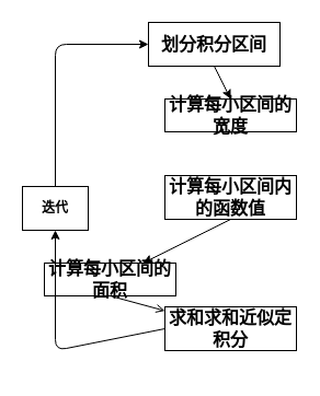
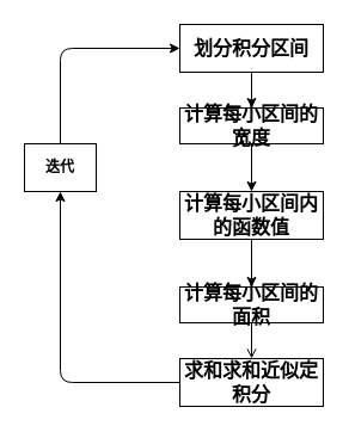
  <mxCell id="0" />
  <mxCell id="1" parent="0" />
  <mxCell id="2" style="edgeStyle=none;html=1;exitX=0.5;exitY=1;exitDx=0;exitDy=0;entryX=0.5;entryY=0;entryDx=0;entryDy=0;" edge="1" parent="1" source="3" target="5"><mxGeometry relative="1" as="geometry" /></mxCell>
- <mxCell id="3" value="&lt;b&gt;&lt;span style=&quot;font-size:12.0pt;font-family:宋体;&lt;br/&gt;mso-bidi-font-family:宋体;mso-font-kerning:1.0pt;mso-ansi-language:EN-US;&lt;br/&gt;mso-fareast-language:ZH-CN;mso-bidi-language:AR-SA&quot;&gt;划分积分区间&lt;/span&gt;&lt;/b&gt;" style="whiteSpace=wrap;html=1;" vertex="1" parent="1"><mxGeometry x="135" y="20" width="120" height="40" as="geometry" /></mxCell>
+ <mxCell id="3" value="&lt;b&gt;&lt;span style=&quot;font-size:12.0pt;font-family:宋体;&lt;br/&gt;mso-bidi-font-family:宋体;mso-font-kerning:1.0pt;mso-ansi-language:EN-US;&lt;br/&gt;mso-fareast-language:ZH-CN;mso-bidi-language:AR-SA&quot;&gt;划分积分区间&lt;/span&gt;&lt;/b&gt;" style="whiteSpace=wrap;html=1;" vertex="1" parent="1"><mxGeometry x="150" y="20" width="120" height="40" as="geometry" /></mxCell>
+ <mxCell id="4" style="edgeStyle=none;html=1;exitX=0.5;exitY=1;exitDx=0;exitDy=0;" edge="1" parent="1" source="5" target="7"><mxGeometry relative="1" as="geometry" /></mxCell>
  <mxCell id="5" value="&lt;b&gt;&lt;span style=&quot;font-size:12.0pt;font-family:宋体;&lt;br/&gt;mso-bidi-font-family:宋体;mso-font-kerning:1.0pt;mso-ansi-language:EN-US;&lt;br/&gt;mso-fareast-language:ZH-CN;mso-bidi-language:AR-SA&quot;&gt;计算每小区间的宽度&lt;/span&gt;&lt;/b&gt;" style="whiteSpace=wrap;html=1;" vertex="1" parent="1"><mxGeometry x="150" y="90" width="120" height="30" as="geometry" /></mxCell>
  <mxCell id="6" style="edgeStyle=none;html=1;exitX=0.5;exitY=1;exitDx=0;exitDy=0;" edge="1" parent="1" source="7" target="9"><mxGeometry relative="1" as="geometry" /></mxCell>
  <mxCell id="7" value="&lt;b&gt;&lt;span style=&quot;font-size:12.0pt;font-family:宋体;&lt;br/&gt;mso-bidi-font-family:宋体;mso-font-kerning:1.0pt;mso-ansi-language:EN-US;&lt;br/&gt;mso-fareast-language:ZH-CN;mso-bidi-language:AR-SA&quot;&gt;计算每小区间内的函数值&lt;/span&gt;&lt;/b&gt;" style="whiteSpace=wrap;html=1;" vertex="1" parent="1"><mxGeometry x="150" y="160" width="120" height="40" as="geometry" /></mxCell>
  <mxCell id="8" style="edgeStyle=none;html=1;exitX=0.5;exitY=1;exitDx=0;exitDy=0;endArrow=open;" edge="1" parent="1" source="9" target="11"><mxGeometry relative="1" as="geometry" /></mxCell>
- <mxCell id="9" value="&lt;b&gt;&lt;span style=&quot;font-size:12.0pt;font-family:宋体;&lt;br/&gt;mso-bidi-font-family:宋体;mso-font-kerning:1.0pt;mso-ansi-language:EN-US;&lt;br/&gt;mso-fareast-language:ZH-CN;mso-bidi-language:AR-SA&quot;&gt;计算每小区间的面积&lt;/span&gt;&lt;/b&gt;" style="whiteSpace=wrap;html=1;" vertex="1" parent="1"><mxGeometry x="40" y="240" width="120" height="30" as="geometry" /></mxCell>
+ <mxCell id="9" value="&lt;b&gt;&lt;span style=&quot;font-size:12.0pt;font-family:宋体;&lt;br/&gt;mso-bidi-font-family:宋体;mso-font-kerning:1.0pt;mso-ansi-language:EN-US;&lt;br/&gt;mso-fareast-language:ZH-CN;mso-bidi-language:AR-SA&quot;&gt;计算每小区间的面积&lt;/span&gt;&lt;/b&gt;" style="whiteSpace=wrap;html=1;" vertex="1" parent="1"><mxGeometry x="150" y="240" width="120" height="30" as="geometry" /></mxCell>
  <mxCell id="10" style="edgeStyle=none;html=1;exitX=0;exitY=0.5;exitDx=0;exitDy=0;entryX=0.5;entryY=1;entryDx=0;entryDy=0;entryPerimeter=0;" edge="1" parent="1" source="11" target="13"><mxGeometry relative="1" as="geometry"><Array as="points"><mxPoint x="50" y="320" /></Array></mxGeometry></mxCell>
- <mxCell id="11" value="&lt;b&gt;&lt;span style=&quot;font-size:12.0pt;font-family:宋体;&lt;br/&gt;mso-bidi-font-family:宋体;mso-font-kerning:1.0pt;mso-ansi-language:EN-US;&lt;br/&gt;mso-fareast-language:ZH-CN;mso-bidi-language:AR-SA&quot;&gt;求和求和近似定积分&lt;/span&gt;&lt;/b&gt;" style="whiteSpace=wrap;html=1;" vertex="1" parent="1"><mxGeometry x="150" y="280" width="120" height="40" as="geometry" /></mxCell>
+ <mxCell id="11" value="&lt;b&gt;&lt;span style=&quot;font-size:12.0pt;font-family:宋体;&lt;br/&gt;mso-bidi-font-family:宋体;mso-font-kerning:1.0pt;mso-ansi-language:EN-US;&lt;br/&gt;mso-fareast-language:ZH-CN;mso-bidi-language:AR-SA&quot;&gt;求和求和近似定积分&lt;/span&gt;&lt;/b&gt;" style="whiteSpace=wrap;html=1;" vertex="1" parent="1"><mxGeometry x="150" y="300" width="120" height="40" as="geometry" /></mxCell>
  <mxCell id="12" style="edgeStyle=none;html=1;exitX=0.5;exitY=0;exitDx=0;exitDy=0;entryX=0;entryY=0.5;entryDx=0;entryDy=0;" edge="1" parent="1" source="13" target="3"><mxGeometry relative="1" as="geometry"><Array as="points"><mxPoint x="50" y="40" /></Array></mxGeometry></mxCell>
- <mxCell id="13" value="&lt;b&gt;迭代&lt;/b&gt;" style="whiteSpace=wrap;html=1;" vertex="1" parent="1"><mxGeometry x="20" y="170" width="60" height="40" as="geometry" /></mxCell>
+ <mxCell id="13" value="&lt;b&gt;迭代&lt;/b&gt;" style="whiteSpace=wrap;html=1;" vertex="1" parent="1"><mxGeometry x="20" y="120" width="60" height="40" as="geometry" /></mxCell>
